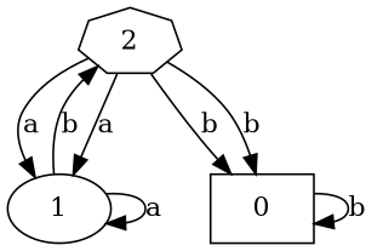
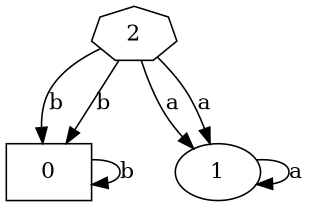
  digraph {
    0 [shape=box]
    1
    2 [shape=septagon]
    0 -> 0 [label="b "]
    1 -> 1 [label="a "]
-   1 -> 2 [label="b "]
    2 -> 0 [label="b "]
    2 -> 0 [label="b "]
    2 -> 1 [label="a "]
    2 -> 1 [label="a "]
  }
